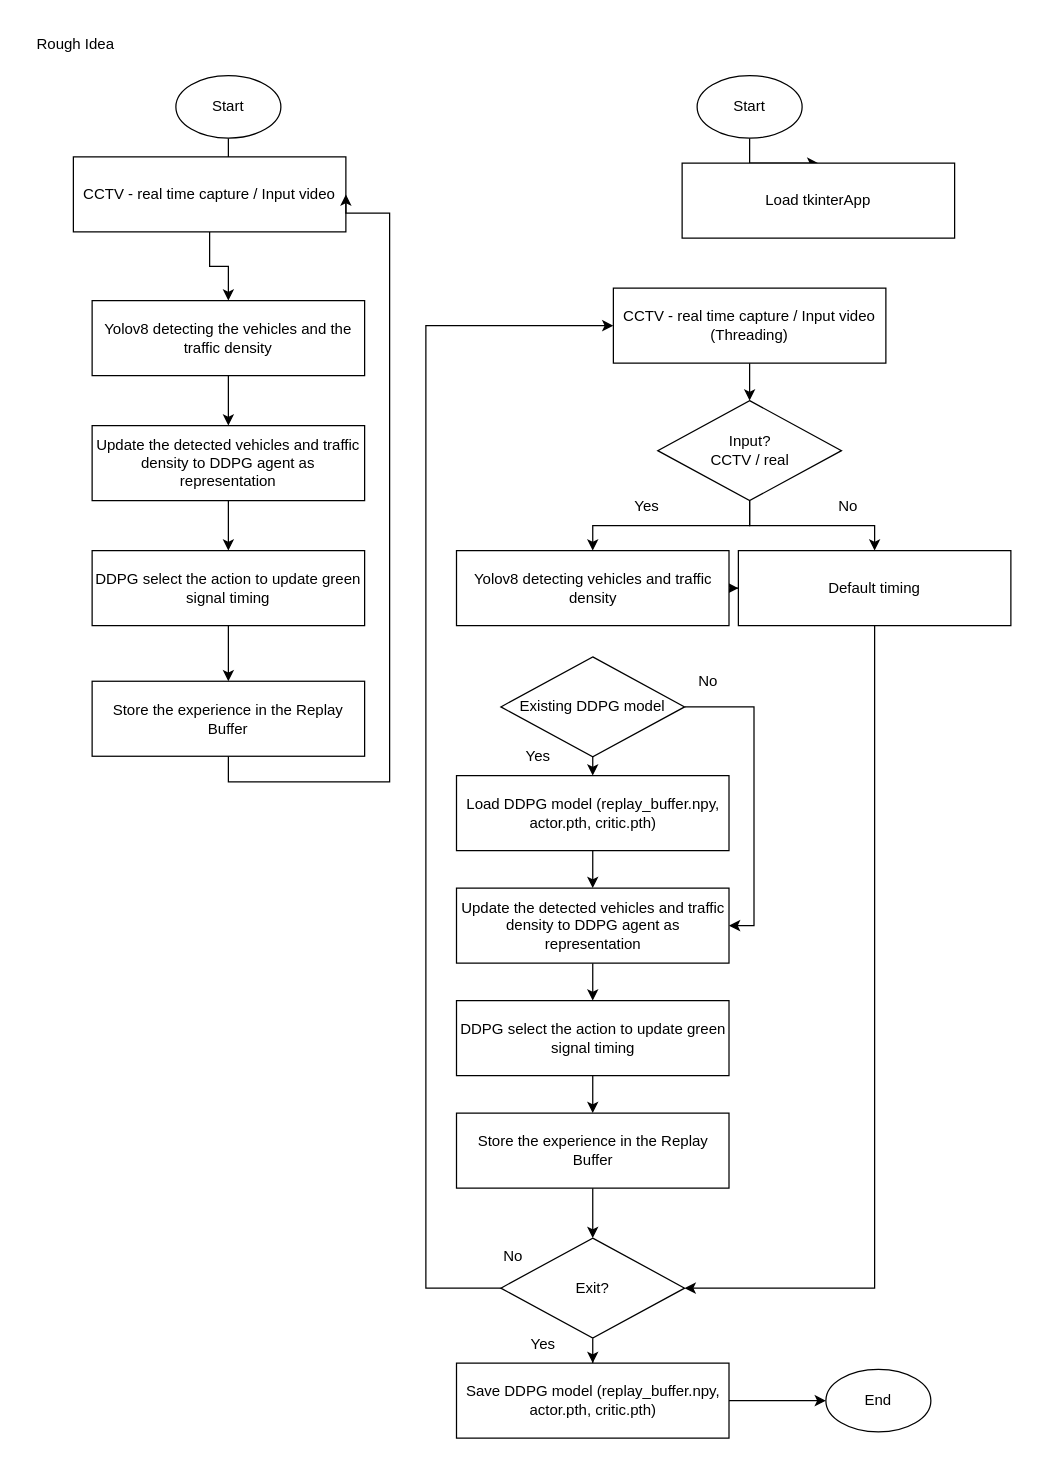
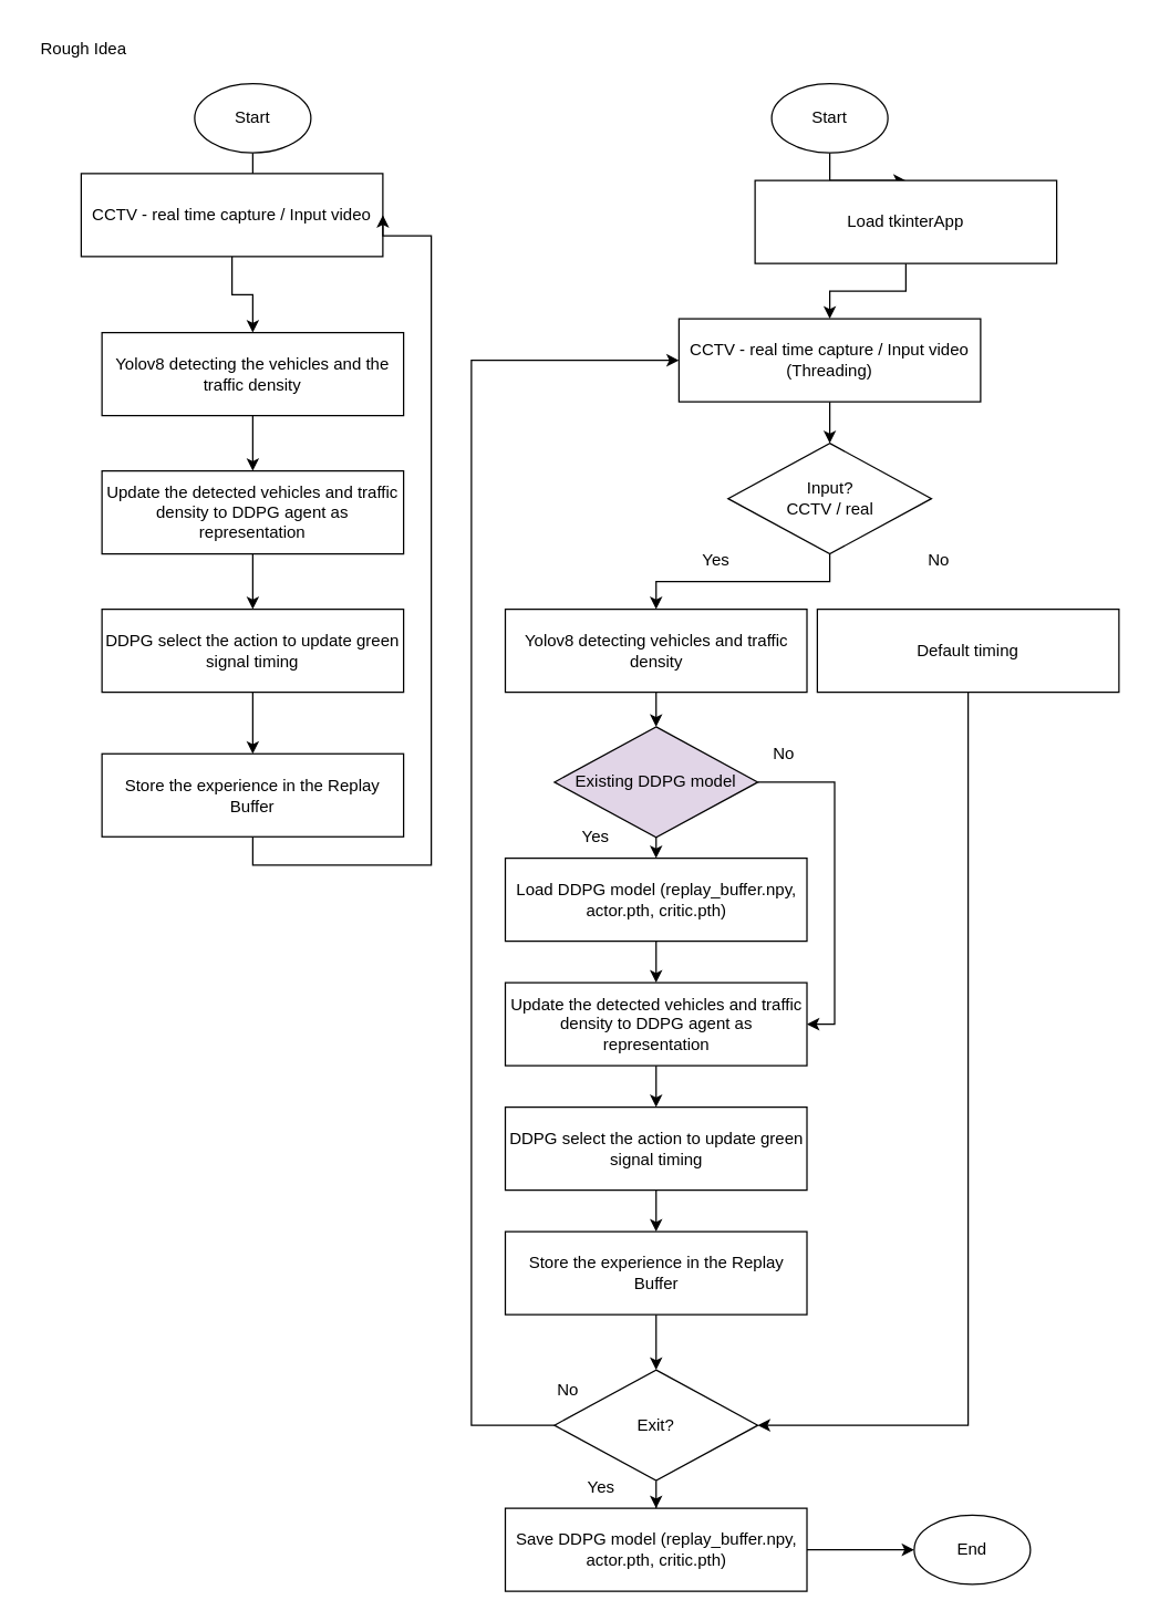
  <mxCell id="0" />
  <mxCell id="1" parent="0" />
  <mxCell id="2" value="" style="edgeStyle=orthogonalEdgeStyle;rounded=0;orthogonalLoop=1;jettySize=auto;html=1;" edge="1" parent="1" source="3" target="5"><mxGeometry relative="1" as="geometry" /></mxCell>
  <mxCell id="3" value="Start" style="ellipse;whiteSpace=wrap;html=1;" vertex="1" parent="1"><mxGeometry x="140" y="60" width="84" height="50" as="geometry" /></mxCell>
  <mxCell id="4" value="" style="edgeStyle=orthogonalEdgeStyle;rounded=0;orthogonalLoop=1;jettySize=auto;html=1;" edge="1" parent="1" source="5" target="7"><mxGeometry relative="1" as="geometry" /></mxCell>
  <mxCell id="5" value="CCTV - real time capture / Input video" style="rounded=0;whiteSpace=wrap;html=1;" vertex="1" parent="1"><mxGeometry x="58" y="125" width="218" height="60" as="geometry" /></mxCell>
  <mxCell id="6" value="" style="edgeStyle=orthogonalEdgeStyle;rounded=0;orthogonalLoop=1;jettySize=auto;html=1;" edge="1" parent="1" source="7" target="9"><mxGeometry relative="1" as="geometry" /></mxCell>
  <mxCell id="7" value="Yolov8 detecting the vehicles and the traffic density" style="rounded=0;whiteSpace=wrap;html=1;" vertex="1" parent="1"><mxGeometry x="73" y="240" width="218" height="60" as="geometry" /></mxCell>
  <mxCell id="8" value="" style="edgeStyle=orthogonalEdgeStyle;rounded=0;orthogonalLoop=1;jettySize=auto;html=1;" edge="1" parent="1" source="9" target="11"><mxGeometry relative="1" as="geometry" /></mxCell>
  <mxCell id="9" value="Update the detected vehicles and traffic density to DDPG agent as representation" style="rounded=0;whiteSpace=wrap;html=1;" vertex="1" parent="1"><mxGeometry x="73" y="340" width="218" height="60" as="geometry" /></mxCell>
  <mxCell id="10" value="" style="edgeStyle=orthogonalEdgeStyle;rounded=0;orthogonalLoop=1;jettySize=auto;html=1;" edge="1" parent="1" source="11" target="38"><mxGeometry relative="1" as="geometry" /></mxCell>
  <mxCell id="11" value="DDPG select the action to update green signal timing" style="rounded=0;whiteSpace=wrap;html=1;" vertex="1" parent="1"><mxGeometry x="73" y="440" width="218" height="60" as="geometry" /></mxCell>
  <mxCell id="12" value="Rough Idea" style="text;html=1;align=center;verticalAlign=middle;whiteSpace=wrap;rounded=0;" vertex="1" parent="1"><mxGeometry width="80" height="30" as="geometry" x="20" y="20" /></mxCell>
  <mxCell id="13" value="" style="edgeStyle=orthogonalEdgeStyle;rounded=0;orthogonalLoop=1;jettySize=auto;html=1;" edge="1" parent="1" source="14" target="16"><mxGeometry relative="1" as="geometry" /></mxCell>
  <mxCell id="14" value="Start" style="ellipse;whiteSpace=wrap;html=1;" vertex="1" parent="1"><mxGeometry x="557" y="60" width="84" height="50" as="geometry" /></mxCell>
+ <mxCell id="15" value="" style="edgeStyle=orthogonalEdgeStyle;rounded=0;orthogonalLoop=1;jettySize=auto;html=1;" edge="1" parent="1" source="16" target="18"><mxGeometry relative="1" as="geometry" /></mxCell>
  <mxCell id="16" value="Load tkinterApp" style="rounded=0;whiteSpace=wrap;html=1;" vertex="1" parent="1"><mxGeometry x="545" y="130" width="218" height="60" as="geometry" /></mxCell>
  <mxCell id="17" value="" style="edgeStyle=orthogonalEdgeStyle;rounded=0;orthogonalLoop=1;jettySize=auto;html=1;" edge="1" parent="1" source="18" target="32"><mxGeometry relative="1" as="geometry" /></mxCell>
  <mxCell id="18" value="CCTV - real time capture / Input video (Threading)" style="rounded=0;whiteSpace=wrap;html=1;" vertex="1" parent="1"><mxGeometry x="490" y="230" width="218" height="60" as="geometry" /></mxCell>
- <mxCell id="19" value="" style="edgeStyle=orthogonalEdgeStyle;rounded=0;orthogonalLoop=1;jettySize=auto;html=1;" edge="1" parent="1" source="20" target="34"><mxGeometry relative="1" as="geometry" /></mxCell>
+ <mxCell id="19" value="" style="edgeStyle=orthogonalEdgeStyle;rounded=0;orthogonalLoop=1;jettySize=auto;html=1;" edge="1" parent="1" source="20" target="41"><mxGeometry relative="1" as="geometry" /></mxCell>
  <mxCell id="20" value="Yolov8 detecting vehicles and traffic density" style="rounded=0;whiteSpace=wrap;html=1;" vertex="1" parent="1"><mxGeometry x="364.5" y="440" width="218" height="60" as="geometry" /></mxCell>
  <mxCell id="21" value="" style="edgeStyle=orthogonalEdgeStyle;rounded=0;orthogonalLoop=1;jettySize=auto;html=1;" edge="1" parent="1" source="22" target="24"><mxGeometry relative="1" as="geometry" /></mxCell>
  <mxCell id="22" value="Load DDPG model (replay_buffer.npy, actor.pth, critic.pth)" style="rounded=0;whiteSpace=wrap;html=1;" vertex="1" parent="1"><mxGeometry x="364.5" y="620" width="218" height="60" as="geometry" /></mxCell>
  <mxCell id="23" value="" style="edgeStyle=orthogonalEdgeStyle;rounded=0;orthogonalLoop=1;jettySize=auto;html=1;" edge="1" parent="1" source="24" target="45"><mxGeometry relative="1" as="geometry" /></mxCell>
  <mxCell id="24" value="Update the detected vehicles and traffic density to DDPG agent as representation" style="rounded=0;whiteSpace=wrap;html=1;" vertex="1" parent="1"><mxGeometry x="364.5" y="710" width="218" height="60" as="geometry" /></mxCell>
  <mxCell id="25" value="" style="edgeStyle=orthogonalEdgeStyle;rounded=0;orthogonalLoop=1;jettySize=auto;html=1;" edge="1" parent="1" source="27" target="49"><mxGeometry relative="1" as="geometry" /></mxCell>
  <mxCell id="26" style="edgeStyle=orthogonalEdgeStyle;rounded=0;orthogonalLoop=1;jettySize=auto;html=1;entryX=0;entryY=0.5;entryDx=0;entryDy=0;" edge="1" parent="1" source="27" target="18"><mxGeometry relative="1" as="geometry"><Array as="points"><mxPoint x="340" y="1030" /><mxPoint x="340" y="260" /></Array></mxGeometry></mxCell>
  <mxCell id="27" value="Exit?" style="rhombus;whiteSpace=wrap;html=1;" vertex="1" parent="1"><mxGeometry x="400" y="990" width="147" height="80" as="geometry" /></mxCell>
  <mxCell id="28" value="End" style="ellipse;whiteSpace=wrap;html=1;" vertex="1" parent="1"><mxGeometry x="660" y="1095" width="84" height="50" as="geometry" /></mxCell>
  <mxCell id="29" value="No" style="text;html=1;align=center;verticalAlign=middle;whiteSpace=wrap;rounded=0;" vertex="1" parent="1"><mxGeometry x="380" y="990" width="60" height="30" as="geometry" /></mxCell>
- <mxCell id="30" value="" style="edgeStyle=orthogonalEdgeStyle;rounded=0;orthogonalLoop=1;jettySize=auto;html=1;" edge="1" parent="1" source="32" target="34"><mxGeometry relative="1" as="geometry" /></mxCell>
  <mxCell id="31" style="edgeStyle=orthogonalEdgeStyle;rounded=0;orthogonalLoop=1;jettySize=auto;html=1;entryX=0.5;entryY=0;entryDx=0;entryDy=0;" edge="1" parent="1" source="32" target="20"><mxGeometry relative="1" as="geometry" /></mxCell>
  <mxCell id="32" value="Input?&lt;br&gt;CCTV / real" style="rhombus;whiteSpace=wrap;html=1;" vertex="1" parent="1"><mxGeometry x="525.5" y="320" width="147" height="80" as="geometry" /></mxCell>
  <mxCell id="33" style="edgeStyle=orthogonalEdgeStyle;rounded=0;orthogonalLoop=1;jettySize=auto;html=1;exitX=0.5;exitY=1;exitDx=0;exitDy=0;entryX=1;entryY=0.5;entryDx=0;entryDy=0;" edge="1" parent="1" source="34" target="27"><mxGeometry relative="1" as="geometry" /></mxCell>
  <mxCell id="34" value="Default timing" style="rounded=0;whiteSpace=wrap;html=1;" vertex="1" parent="1"><mxGeometry x="590" y="440" width="218" height="60" as="geometry" /></mxCell>
  <mxCell id="35" value="No" style="text;html=1;align=center;verticalAlign=middle;whiteSpace=wrap;rounded=0;" vertex="1" parent="1"><mxGeometry x="648" y="390" width="60" height="30" as="geometry" /></mxCell>
  <mxCell id="36" value="Yes" style="text;html=1;align=center;verticalAlign=middle;whiteSpace=wrap;rounded=0;" vertex="1" parent="1"><mxGeometry x="487" y="390" width="60" height="30" as="geometry" /></mxCell>
  <mxCell id="37" style="edgeStyle=orthogonalEdgeStyle;rounded=0;orthogonalLoop=1;jettySize=auto;html=1;exitX=0.5;exitY=1;exitDx=0;exitDy=0;entryX=1;entryY=0.5;entryDx=0;entryDy=0;" edge="1" parent="1" source="38" target="5"><mxGeometry relative="1" as="geometry"><Array as="points"><mxPoint x="182" y="625" /><mxPoint x="311" y="625" /><mxPoint x="311" y="170" /></Array></mxGeometry></mxCell>
  <mxCell id="38" value="Store the experience in the Replay Buffer" style="rounded=0;whiteSpace=wrap;html=1;" vertex="1" parent="1"><mxGeometry x="73" y="544.5" width="218" height="60" as="geometry" /></mxCell>
  <mxCell id="39" style="edgeStyle=orthogonalEdgeStyle;rounded=0;orthogonalLoop=1;jettySize=auto;html=1;exitX=0.5;exitY=1;exitDx=0;exitDy=0;entryX=0.5;entryY=0;entryDx=0;entryDy=0;" edge="1" parent="1" source="41" target="22"><mxGeometry relative="1" as="geometry" /></mxCell>
  <mxCell id="40" style="edgeStyle=orthogonalEdgeStyle;rounded=0;orthogonalLoop=1;jettySize=auto;html=1;exitX=1;exitY=0.5;exitDx=0;exitDy=0;entryX=1;entryY=0.5;entryDx=0;entryDy=0;" edge="1" parent="1" source="41" target="24"><mxGeometry relative="1" as="geometry" /></mxCell>
- <mxCell id="41" value="Existing DDPG model" style="rhombus;whiteSpace=wrap;html=1;" vertex="1" parent="1"><mxGeometry x="400" y="525" width="147" height="80" as="geometry" /></mxCell>
+ <mxCell id="41" value="Existing DDPG model" style="rhombus;whiteSpace=wrap;html=1;fillColor=#e1d5e7;" vertex="1" parent="1"><mxGeometry x="400" y="525" width="147" height="80" as="geometry" /></mxCell>
  <mxCell id="42" value="Yes" style="text;html=1;align=center;verticalAlign=middle;whiteSpace=wrap;rounded=0;" vertex="1" parent="1"><mxGeometry x="400" y="590" width="60" height="30" as="geometry" /></mxCell>
  <mxCell id="43" value="No" style="text;html=1;align=center;verticalAlign=middle;whiteSpace=wrap;rounded=0;" vertex="1" parent="1"><mxGeometry x="535.5" y="530" width="60" height="30" as="geometry" /></mxCell>
  <mxCell id="44" value="" style="edgeStyle=orthogonalEdgeStyle;rounded=0;orthogonalLoop=1;jettySize=auto;html=1;" edge="1" parent="1" source="45" target="47"><mxGeometry relative="1" as="geometry" /></mxCell>
  <mxCell id="45" value="DDPG select the action to update green signal timing" style="rounded=0;whiteSpace=wrap;html=1;" vertex="1" parent="1"><mxGeometry x="364.5" y="800" width="218" height="60" as="geometry" /></mxCell>
  <mxCell id="46" style="edgeStyle=orthogonalEdgeStyle;rounded=0;orthogonalLoop=1;jettySize=auto;html=1;exitX=0.5;exitY=1;exitDx=0;exitDy=0;entryX=0.5;entryY=0;entryDx=0;entryDy=0;" edge="1" parent="1" source="47" target="27"><mxGeometry relative="1" as="geometry" /></mxCell>
  <mxCell id="47" value="Store the experience in the Replay Buffer" style="rounded=0;whiteSpace=wrap;html=1;" vertex="1" parent="1"><mxGeometry x="364.5" y="890" width="218" height="60" as="geometry" /></mxCell>
  <mxCell id="48" value="" style="edgeStyle=orthogonalEdgeStyle;rounded=0;orthogonalLoop=1;jettySize=auto;html=1;" edge="1" parent="1" source="49" target="28"><mxGeometry relative="1" as="geometry" /></mxCell>
  <mxCell id="49" value="Save DDPG model (replay_buffer.npy, actor.pth, critic.pth)" style="rounded=0;whiteSpace=wrap;html=1;" vertex="1" parent="1"><mxGeometry x="364.5" y="1090" width="218" height="60" as="geometry" /></mxCell>
  <mxCell id="50" value="Yes" style="text;html=1;align=center;verticalAlign=middle;whiteSpace=wrap;rounded=0;" vertex="1" parent="1"><mxGeometry x="404" y="1060" width="60" height="30" as="geometry" /></mxCell>
